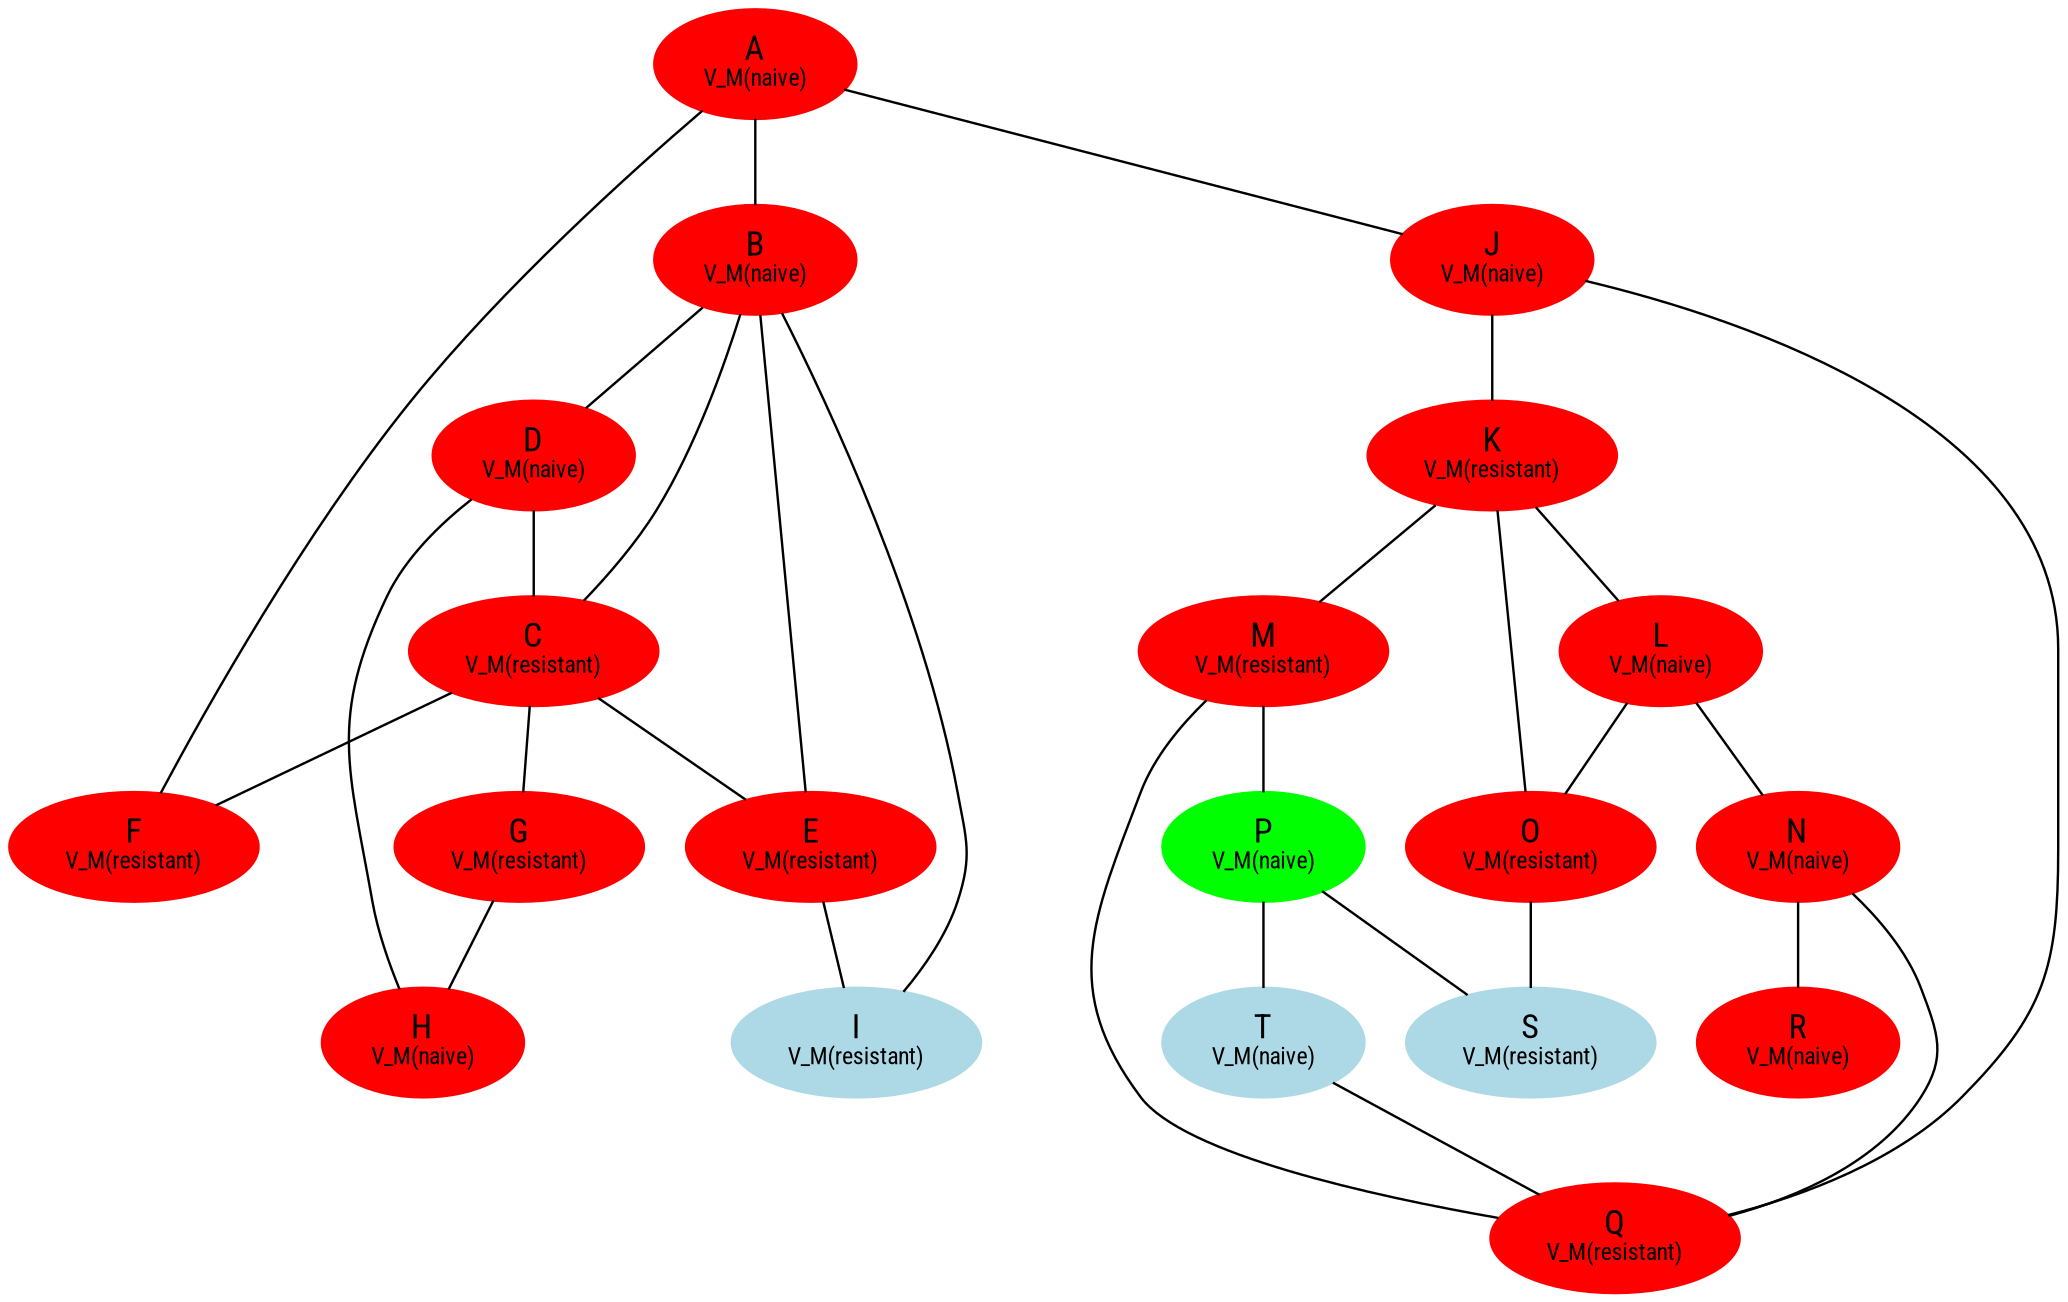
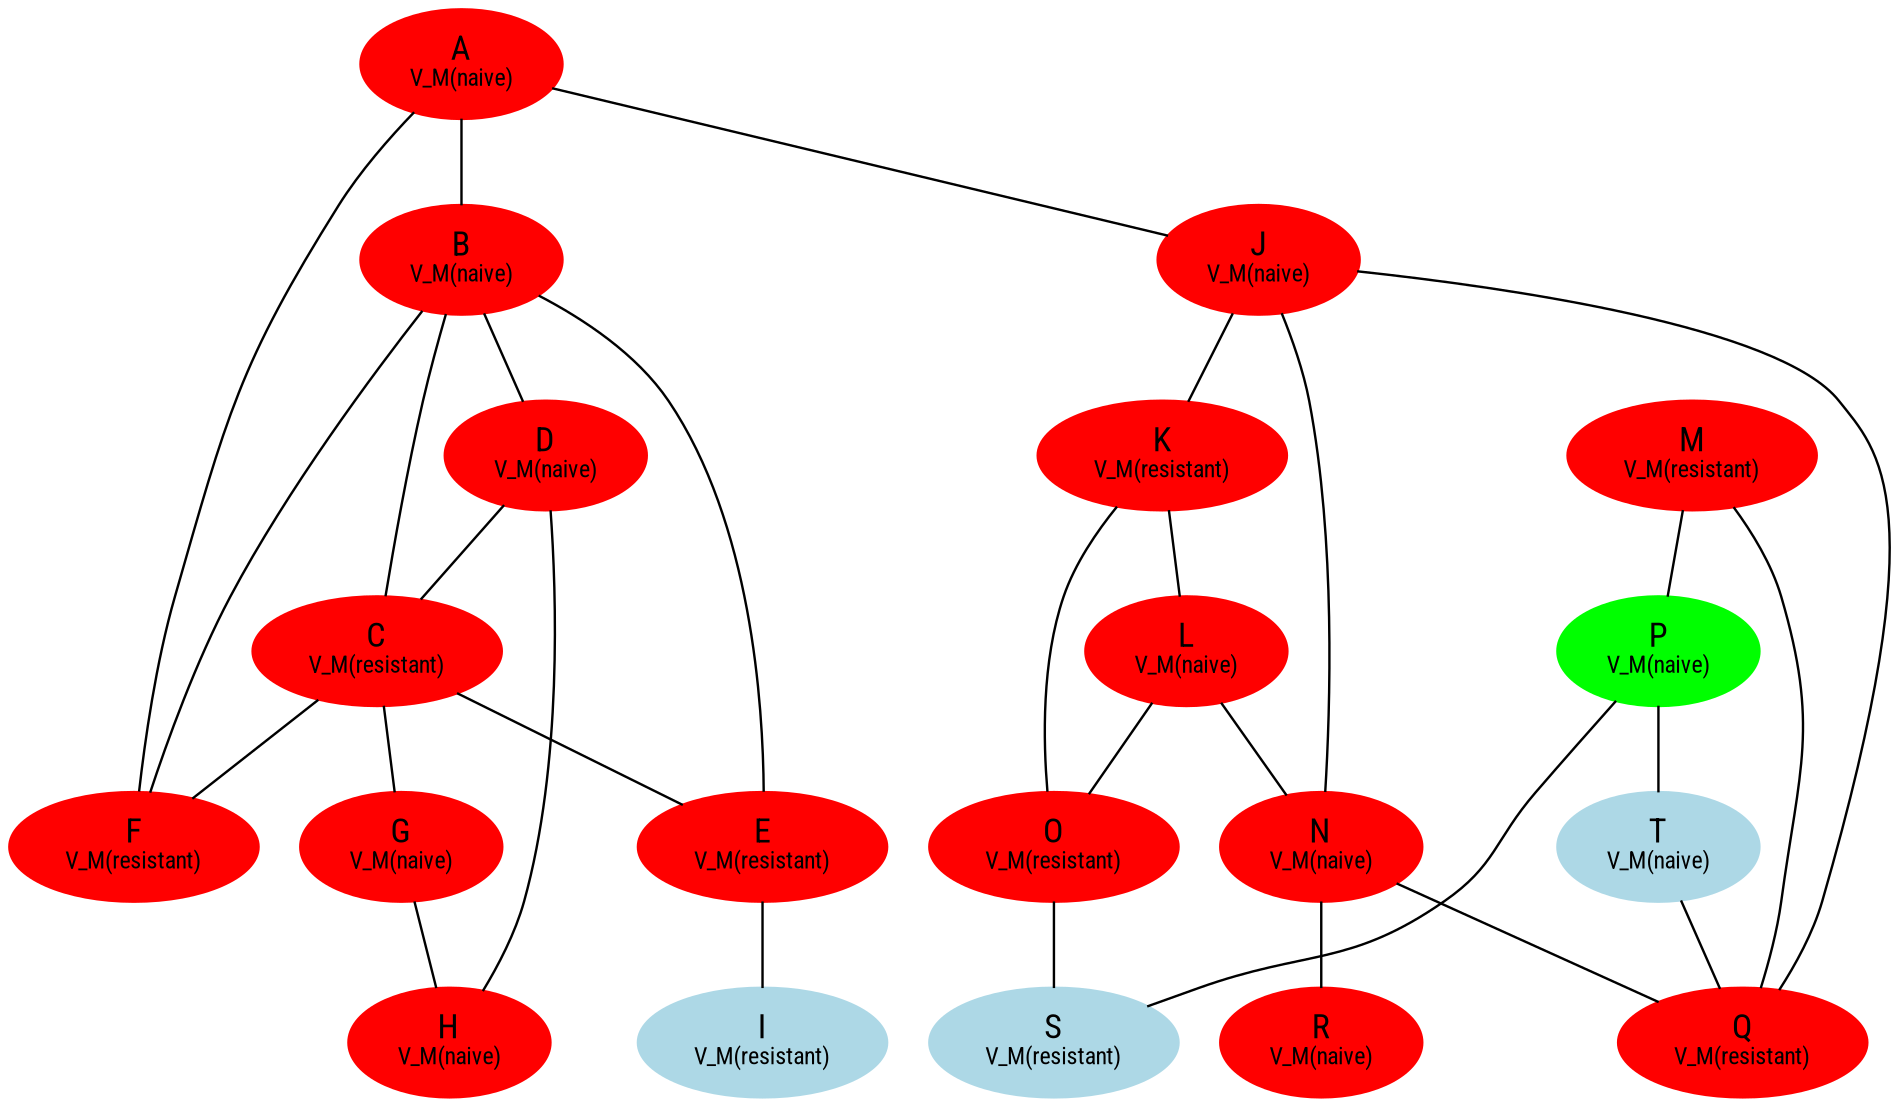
  graph {
    fontname="Roboto Condensed"
    rankdir=TB
    node [color=red fontname="Roboto Condensed" style=filled]
    edge [fontname="Roboto Condensed"]
    n1 [label=<A<BR /><FONT POINT-SIZE="10">V_M(naive)</FONT>>]
    n2 [label=<B<BR /><FONT POINT-SIZE="10">V_M(naive)</FONT>>]
    n3 [label=<F<BR /><FONT POINT-SIZE="10">V_M(resistant)</FONT>>]
    n4 [label=<J<BR /><FONT POINT-SIZE="10">V_M(naive)</FONT>>]
    n5 [label=<C<BR /><FONT POINT-SIZE="10">V_M(resistant)</FONT>>]
    n6 [label=<D<BR /><FONT POINT-SIZE="10">V_M(naive)</FONT>>]
    n7 [label=<E<BR /><FONT POINT-SIZE="10">V_M(resistant)</FONT>>]
-   n8 [label=<G<BR /><FONT POINT-SIZE="10">V_M(resistant)</FONT>>]
+   n8 [label=<G<BR /><FONT POINT-SIZE="10">V_M(naive)</FONT>>]
    n9 [label=<K<BR /><FONT POINT-SIZE="10">V_M(resistant)</FONT>>]
    n10 [label=<N<BR /><FONT POINT-SIZE="10">V_M(naive)</FONT>>]
    n11 [label=<Q<BR /><FONT POINT-SIZE="10">V_M(resistant)</FONT>>]
    n12 [label=<H<BR /><FONT POINT-SIZE="10">V_M(naive)</FONT>>]
    n13 [color=lightblue label=<I<BR /><FONT POINT-SIZE="10">V_M(resistant)</FONT>>]
    n14 [label=<L<BR /><FONT POINT-SIZE="10">V_M(naive)</FONT>>]
    n15 [label=<M<BR /><FONT POINT-SIZE="10">V_M(resistant)</FONT>>]
    n16 [label=<O<BR /><FONT POINT-SIZE="10">V_M(resistant)</FONT>>]
    n17 [label=<R<BR /><FONT POINT-SIZE="10">V_M(naive)</FONT>>]
    n18 [color=green label=<P<BR /><FONT POINT-SIZE="10">V_M(naive)</FONT>>]
    n19 [color=lightblue label=<S<BR /><FONT POINT-SIZE="10">V_M(resistant)</FONT>>]
    n20 [color=lightblue label=<T<BR /><FONT POINT-SIZE="10">V_M(naive)</FONT>>]
    n1 -- n2
    n1 -- n3
    n1 -- n4
-   n2 -- n13
+   n2 -- n3
    n2 -- n5
    n2 -- n6
    n2 -- n7
    n4 -- n9
+   n4 -- n10
    n4 -- n11
    n5 -- n3
    n5 -- n7
    n5 -- n8
    n6 -- n5
    n6 -- n12
    n7 -- n13
    n8 -- n12
    n9 -- n14
-   n9 -- n15
    n9 -- n16
    n10 -- n11
    n10 -- n17
    n14 -- n10
    n14 -- n16
    n15 -- n11
    n15 -- n18
    n16 -- n19
    n18 -- n19
    n18 -- n20
    n20 -- n11
  }
